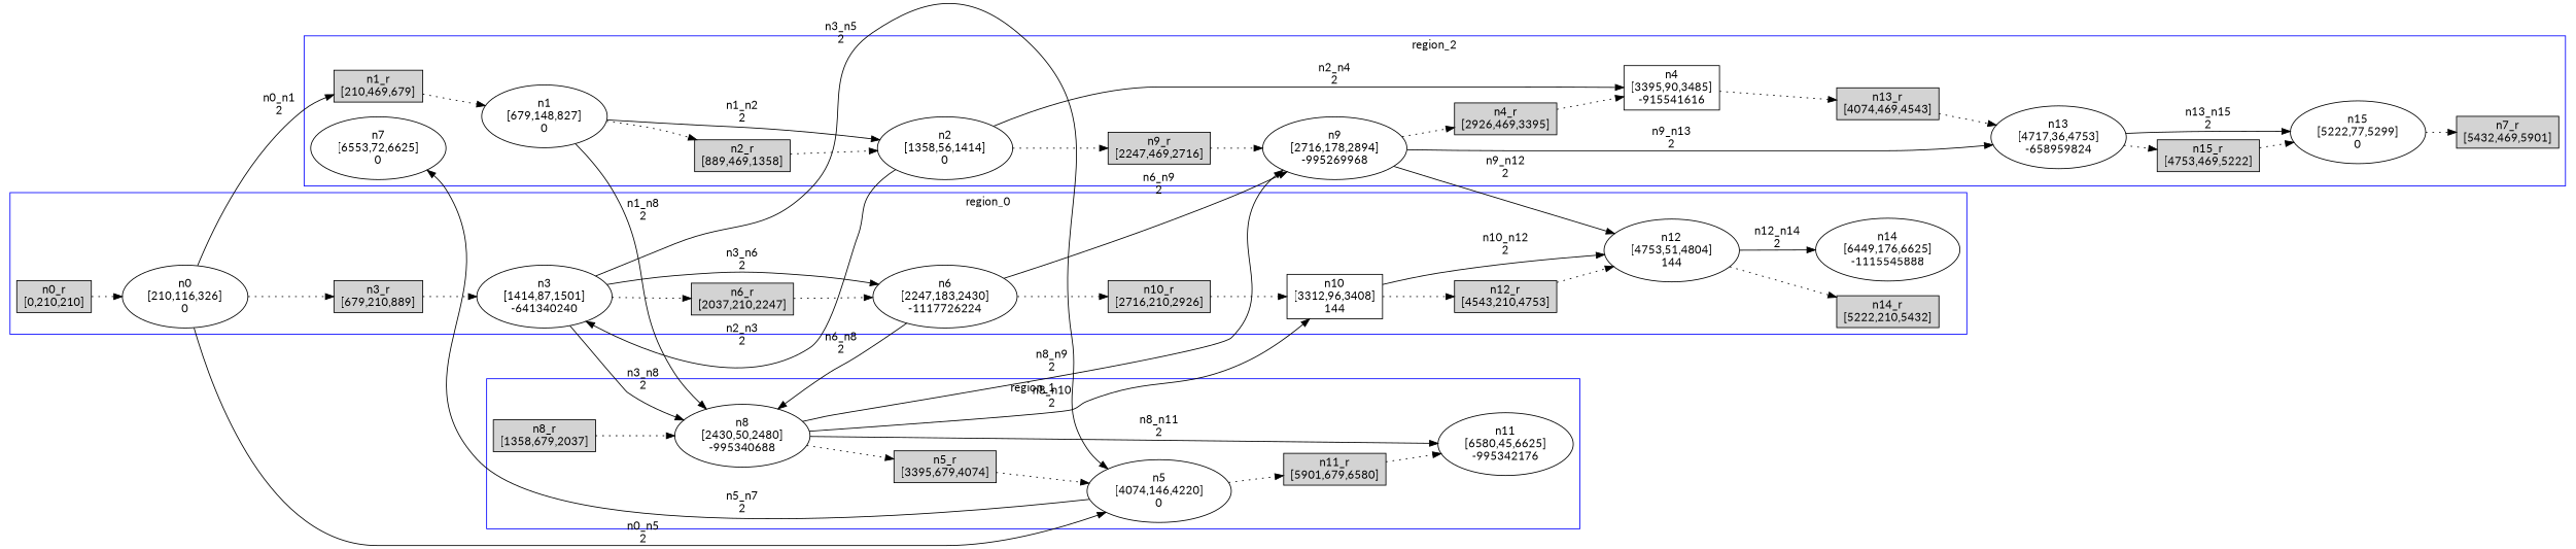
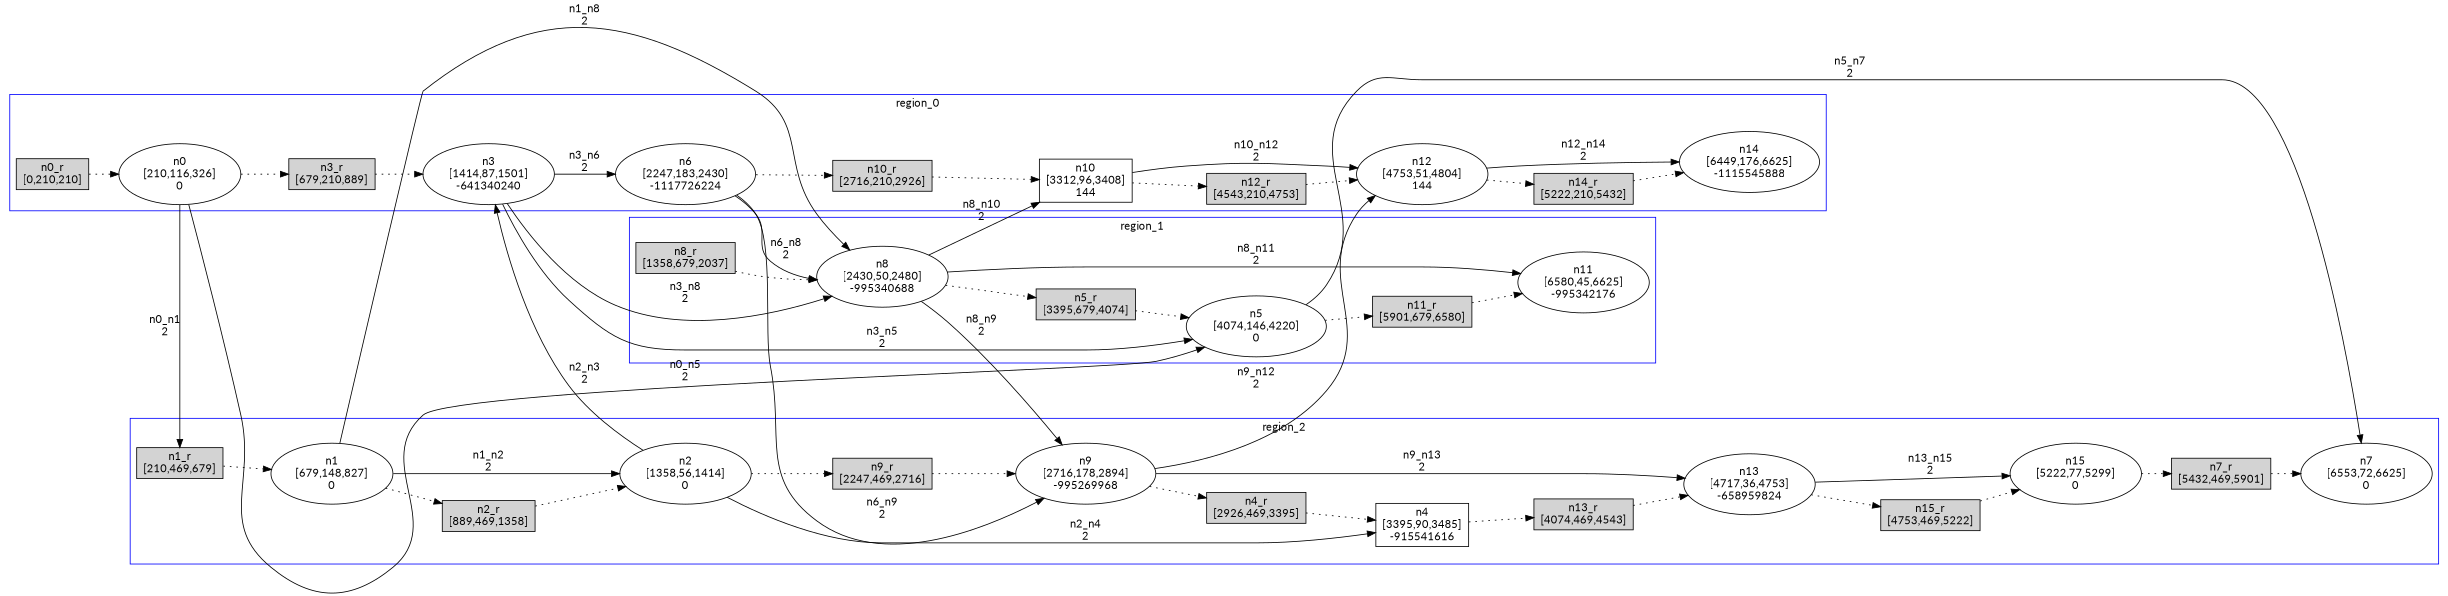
  digraph {
    fontname=Lato
    rankdir=LR
    node [fontname=Lato shape=box]
    edge [fontname=Lato style=dotted]
    n1 [label="n0_r\n[0,210,210]" style=filled]
    n2 [label="n0\n[210,116,326]\n0" shape=""]
    n3 [label="n3_r\n[679,210,889]" style=filled]
    n4 [label="n3\n[1414,87,1501]\n-641340240" shape=""]
-   n5 [label="n6_r\n[2037,210,2247]" style=filled]
    n6 [label="n6\n[2247,183,2430]\n-1117726224" shape=""]
    n7 [label="n10_r\n[2716,210,2926]" style=filled]
    n8 [label="n10\n[3312,96,3408]\n144"]
    n9 [label="n12_r\n[4543,210,4753]" style=filled]
    n10 [label="n12\n[4753,51,4804]\n144" shape=""]
    n11 [label="n14_r\n[5222,210,5432]" style=filled]
    n12 [label="n14\n[6449,176,6625]\n-1115545888" shape=""]
    n13 [label="n8_r\n[1358,679,2037]" style=filled]
    n14 [label="n8\n[2430,50,2480]\n-995340688" shape=""]
    n15 [label="n5_r\n[3395,679,4074]" style=filled]
    n16 [label="n5\n[4074,146,4220]\n0" shape=""]
    n17 [label="n11_r\n[5901,679,6580]" style=filled]
    n18 [label="n11\n[6580,45,6625]\n-995342176" shape=""]
    n19 [label="n1_r\n[210,469,679]" style=filled]
    n20 [label="n1\n[679,148,827]\n0" shape=""]
    n21 [label="n2_r\n[889,469,1358]" style=filled]
    n22 [label="n2\n[1358,56,1414]\n0" shape=""]
    n23 [label="n9_r\n[2247,469,2716]" style=filled]
    n24 [label="n9\n[2716,178,2894]\n-995269968" shape=""]
    n25 [label="n4_r\n[2926,469,3395]" style=filled]
    n26 [label="n4\n[3395,90,3485]\n-915541616"]
    n27 [label="n13_r\n[4074,469,4543]" style=filled]
    n28 [label="n13\n[4717,36,4753]\n-658959824" shape=""]
    n29 [label="n15_r\n[4753,469,5222]" style=filled]
    n30 [label="n15\n[5222,77,5299]\n0" shape=""]
    n31 [label="n7_r\n[5432,469,5901]" style=filled]
    n32 [label="n7\n[6553,72,6625]\n0" shape=""]
    subgraph cluster_1 {
      color=blue
      label=region_0
      stytle=filled
      n1
      n2
      n3
      n4
-     n5
      n6
      n7
      n8
      n9
      n10
      n11
      n12
    }
    subgraph cluster_2 {
      color=blue
      label=region_1
      stytle=filled
      n13
      n14
      n15
      n16
      n17
      n18
    }
    subgraph cluster_3 {
      color=blue
      label=region_2
      stytle=filled
      n19
      n20
      n21
      n22
      n23
      n24
      n25
      n26
      n27
      n28
      n29
      n30
      n31
      n32
    }
    n1 -> n2
    n2 -> n3
    n2 -> n16 [label="n0_n5\n2" style=""]
    n2 -> n19 [label="n0_n1\n2" style=""]
    n3 -> n4
-   n4 -> n5
    n4 -> n6 [label="n3_n6\n2" style=""]
    n4 -> n14 [label="n3_n8\n2" style=""]
    n4 -> n16 [label="n3_n5\n2" style=""]
-   n5 -> n6
    n6 -> n7
    n6 -> n14 [label="n6_n8\n2" style=""]
    n6 -> n24 [label="n6_n9\n2" style=""]
    n7 -> n8
    n8 -> n9
    n8 -> n10 [label="n10_n12\n2" style=""]
    n9 -> n10
    n10 -> n11
    n10 -> n12 [label="n12_n14\n2" style=""]
+   n11 -> n12
    n13 -> n14
    n14 -> n8 [label="n8_n10\n2" style=""]
    n14 -> n15
    n14 -> n18 [label="n8_n11\n2" style=""]
    n14 -> n24 [label="n8_n9\n2" style=""]
    n15 -> n16
    n16 -> n17
    n16 -> n32 [label="n5_n7\n2" style=""]
    n17 -> n18
    n19 -> n20
    n20 -> n14 [label="n1_n8\n2" style=""]
    n20 -> n21
    n20 -> n22 [label="n1_n2\n2" style=""]
    n21 -> n22
    n22 -> n4 [label="n2_n3\n2" style=""]
    n22 -> n23
    n22 -> n26 [label="n2_n4\n2" style=""]
    n23 -> n24
    n24 -> n10 [label="n9_n12\n2" style=""]
    n24 -> n25
    n24 -> n28 [label="n9_n13\n2" style=""]
    n25 -> n26
    n26 -> n27
    n27 -> n28
    n28 -> n29
    n28 -> n30 [label="n13_n15\n2" style=""]
    n29 -> n30
    n30 -> n31
+   n31 -> n32
  }
